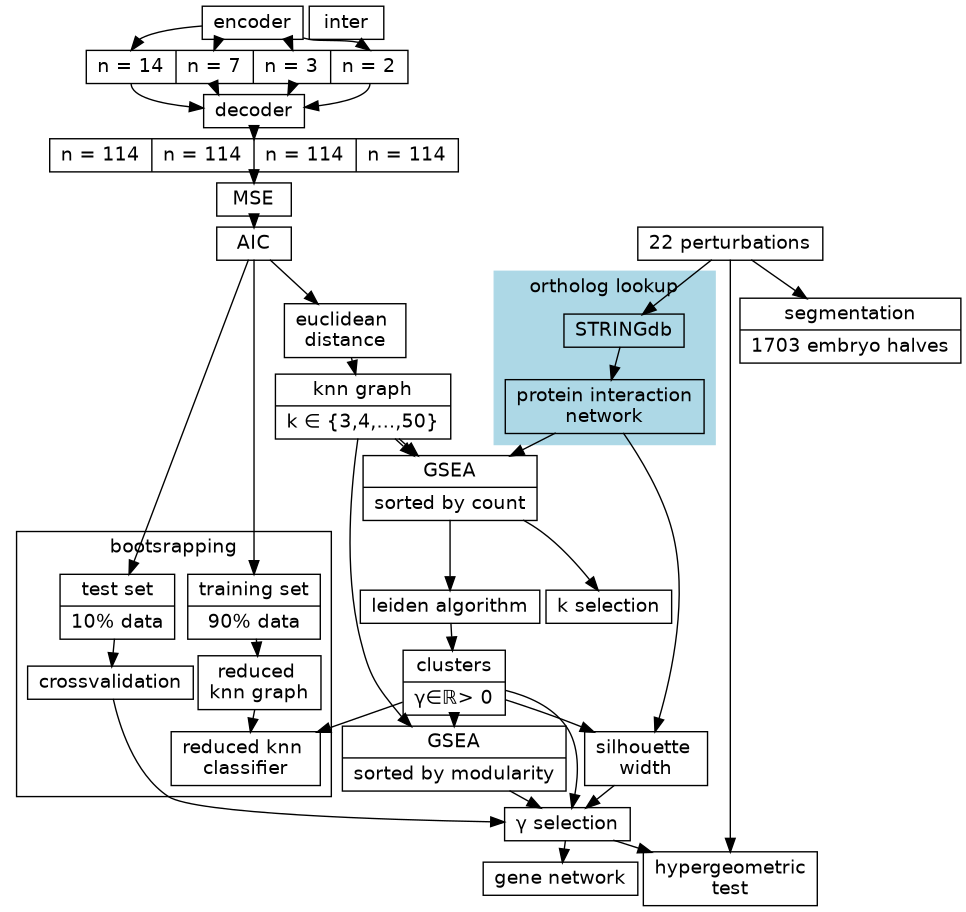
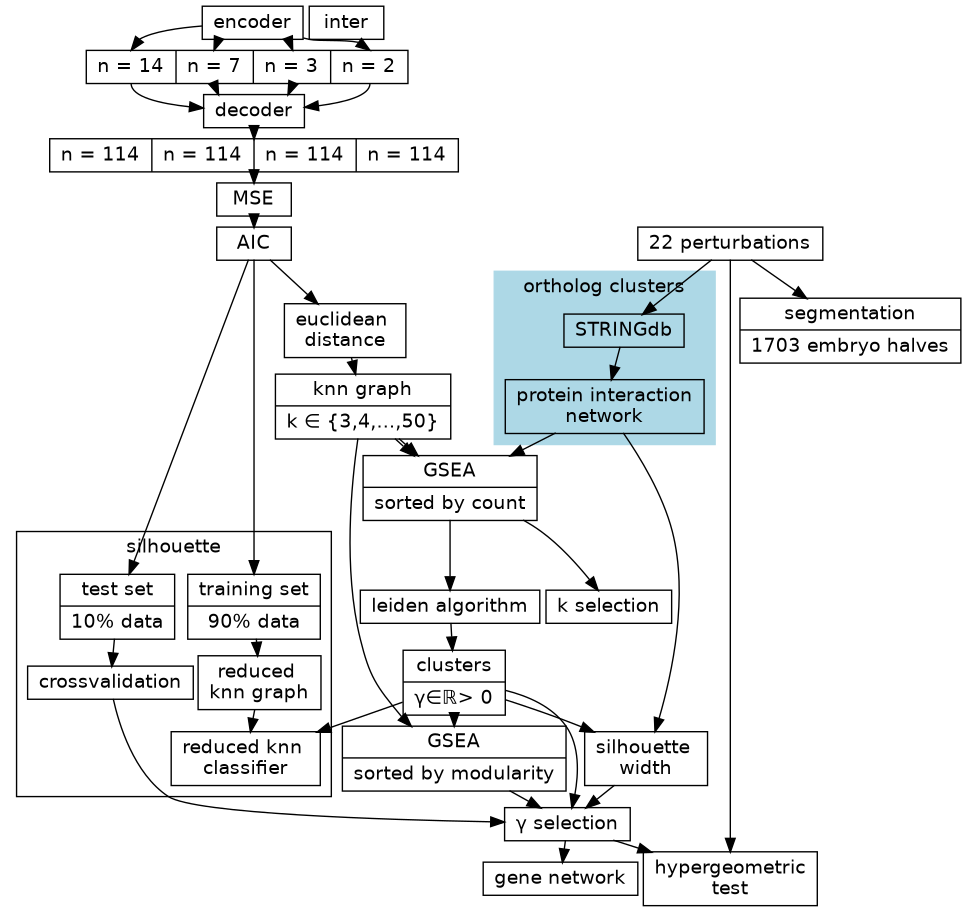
  digraph {
    fontname="DejaVu Sans"
    nodesep=.05
    ranksep=0.05
    node [fontname="DejaVu Sans" shape=record]
    edge [fontname="DejaVu Sans"]
    n1 [height=.1 label="<b0> n = 14 | <b1> n = 7 | <b2> n = 3 | <b3> n = 2"]
    n2 [height=.1 label=encoder]
    n3 [height=.1 label=decoder]
    n4 [height=.1 label="<o0> n = 114 | <o1> n = 114 | <o2> n = 114 | <o3> n = 114"]
    n5 [height=.1 label=MSE]
    n6 [height=.1 label=AIC]
    n7 [height=.1 label="{STRINGdb}"]
    n8 [height=.1 label="protein interaction\nnetwork"]
    n9 [height=.1 label="{<a> GSEA | <b> sorted by count}"]
    inter [height=.1]
    n11 [height=.1 label="euclidean \ndistance"]
    n12 [height=.1 label="{<a> knn graph | k ∈ \{3,4,...,50\}}"]
    n13 [height=.1 label="leiden algorithm"]
    n14 [height=.1 label="{training set | 90% data}"]
    n15 [height=.1 label="{test set | 10% data}"]
    n16 [height=.1 label="reduced \nknn graph"]
    n17 [height=.1 label="reduced knn \nclassifier"]
    n18 [height=.1 label=crossvalidation]
    n19 [height=.1 label="silhouette \nwidth"]
    n20 [height=.1 label="{GSEA | sorted by modularity}"]
    n21 [height=.1 label="γ selection"]
    n22 [height=.1 label="hypergeometric\ntest"]
    n23 [height=.1 label="gene network"]
    n24 [height=.1 label="k selection"]
    n25 [height=.1 label="{<a> clusters | <b> γ ∈ ℝ \> 0}"]
    n26 [height=.1 label="22 perturbations"]
    n27 [height=.1 label="{<a0> segmentation | 1703 embryo halves}"]
    subgraph sub_1 {
      color=lavender
      label=autoencoder
      style=filled
      n2
      n3
      subgraph sub_2 {
        color=black
        label="embedding layer"
        style=filled
        n1
      }
    }
    subgraph sub_3 {
      color=lightblue
      label="embedding selection"
      style=filled
      n5
      n6
      subgraph sub_4 {
        color=black
        label="decoded output"
        style=filled
        n4
      }
    }
    subgraph cluster_5 {
      color=lightblue
-     label="ortholog lookup"
+     label="ortholog clusters"
      style=filled
      n7
      n8
    }
    subgraph sub_6 {
      col=lavender
      label=clustering
      style=filled
      n11
      n12
      n13
      subgraph sub_7 {
        col=lavender
        color=black
        label="k selection"
        style=filled
        n9
        inter
      }
    }
    subgraph cluster_8 {
      color=black
-     label=bootsrapping
+     label=silhouette
      n14
      n15
      n16
      n17
      n18
    }
    subgraph sub_9 {
      color=lightblue
      label="cluster selection"
      style=filled
      n19
      n20
      n21
    }
    subgraph sub_10 {
      color=lightblue
      label="cluster evaluation"
      style=filled
      n22
      n23
    }
    n1 -> n3 [tailport=b0]
    n1 -> n3 [tailport=b1]
    n1 -> n3 [tailport=b2]
    n1 -> n3 [tailport=b3]
    n2 -> n1 [headport=b0]
    n2 -> n1 [headport=b1]
    n2 -> n1 [headport=b2]
    n2 -> n1 [headport=b3]
    n3 -> n4
    n4 -> n5
    n5 -> n6
    n6 -> n11
    n6 -> n14
    n6 -> n15
    n7 -> n8
    n8 -> n9
    n8 -> n19
    n9 -> n13
    n9 -> n24
    n11 -> n12
    n12 -> n9
    n12 -> n9
    n12 -> n20
    n13 -> n25
    n14 -> n16
    n15 -> n18
    n16 -> n17
    n18 -> n21
    n19 -> n21
    n20 -> n21
    n21 -> n22
    n21 -> n23
    n25 -> n17
    n25 -> n19
    n25 -> n20
    n25 -> n21
    n26 -> n7
    n26 -> n22
    n26 -> n27
  }
